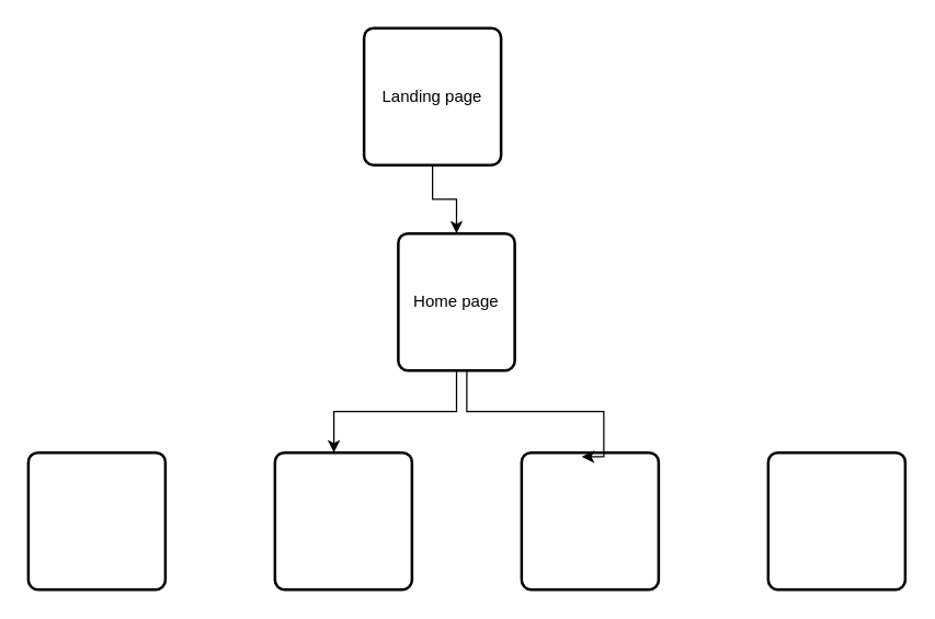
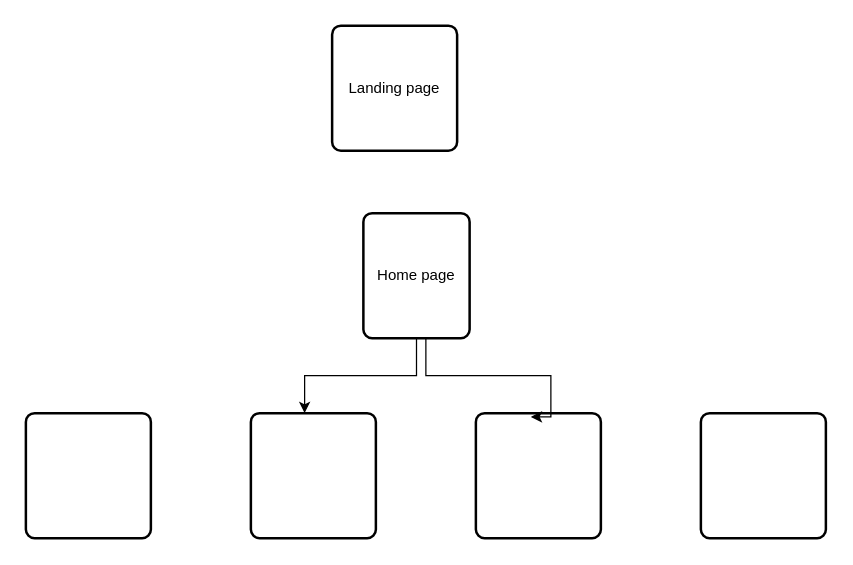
  <mxCell id="0" />
  <mxCell id="1" parent="0" />
- <mxCell id="2" style="edgeStyle=orthogonalEdgeStyle;rounded=0;orthogonalLoop=1;jettySize=auto;html=1;entryX=0.5;entryY=0;entryDx=0;entryDy=0;" edge="1" parent="1" source="3" target="4"><mxGeometry relative="1" as="geometry" /></mxCell>
  <mxCell id="3" value="Landing page" style="rounded=1;whiteSpace=wrap;html=1;absoluteArcSize=1;arcSize=14;strokeWidth=2;" vertex="1" parent="1"><mxGeometry x="265" y="20" width="100" height="100" as="geometry" /></mxCell>
  <mxCell id="4" value="Home page" style="rounded=1;whiteSpace=wrap;html=1;absoluteArcSize=1;arcSize=14;strokeWidth=2;" vertex="1" parent="1"><mxGeometry x="290" y="170" width="85" height="100" as="geometry" /></mxCell>
  <mxCell id="5" value="" style="rounded=1;whiteSpace=wrap;html=1;absoluteArcSize=1;arcSize=14;strokeWidth=2;" vertex="1" parent="1"><mxGeometry x="20" y="330" width="100" height="100" as="geometry" /></mxCell>
  <mxCell id="6" value="" style="rounded=1;whiteSpace=wrap;html=1;absoluteArcSize=1;arcSize=14;strokeWidth=2;" vertex="1" parent="1"><mxGeometry x="200" y="330" width="100" height="100" as="geometry" /></mxCell>
  <mxCell id="7" value="" style="rounded=1;whiteSpace=wrap;html=1;absoluteArcSize=1;arcSize=14;strokeWidth=2;" vertex="1" parent="1"><mxGeometry x="380" y="330" width="100" height="100" as="geometry" /></mxCell>
  <mxCell id="8" value="" style="rounded=1;whiteSpace=wrap;html=1;absoluteArcSize=1;arcSize=14;strokeWidth=2;" vertex="1" parent="1"><mxGeometry x="560" y="330" width="100" height="100" as="geometry" /></mxCell>
  <mxCell id="9" style="edgeStyle=orthogonalEdgeStyle;rounded=0;orthogonalLoop=1;jettySize=auto;html=1;entryX=0.44;entryY=0.03;entryDx=0;entryDy=0;entryPerimeter=0;" edge="1" parent="1" source="4" target="7"><mxGeometry relative="1" as="geometry"><Array as="points"><mxPoint x="340" y="300" /><mxPoint x="440" y="300" /><mxPoint x="440" y="333" /></Array></mxGeometry></mxCell>
  <mxCell id="10" style="edgeStyle=orthogonalEdgeStyle;rounded=0;orthogonalLoop=1;jettySize=auto;html=1;entryX=0.43;entryY=0;entryDx=0;entryDy=0;entryPerimeter=0;" edge="1" parent="1" source="4" target="6"><mxGeometry relative="1" as="geometry" /></mxCell>
